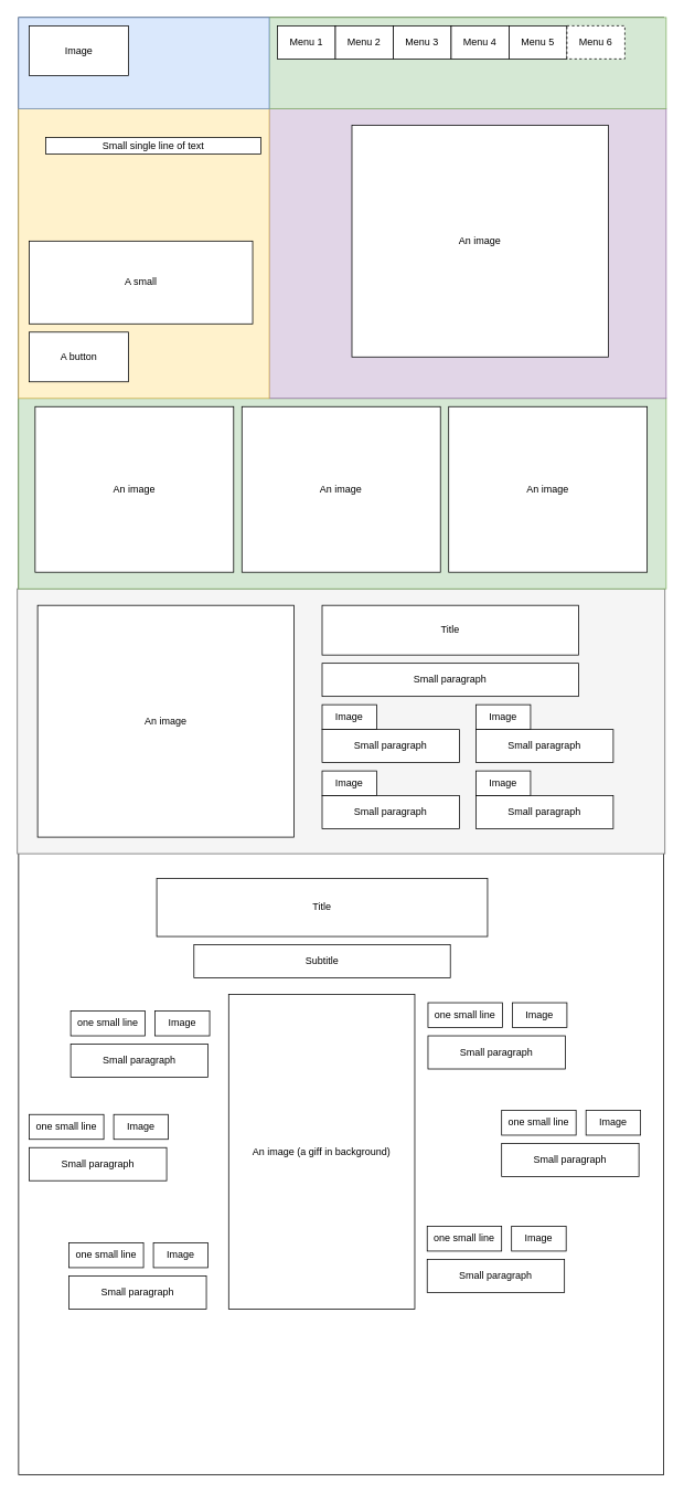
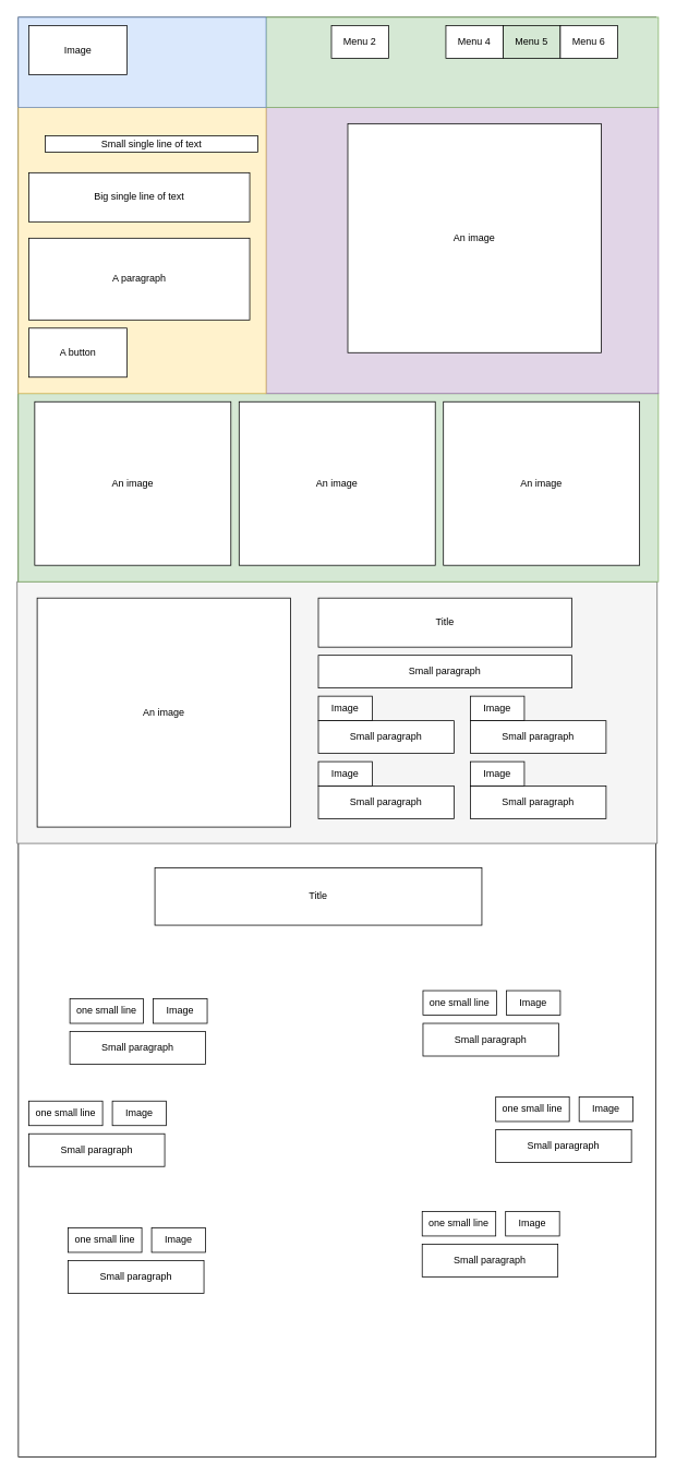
  <mxCell id="0" />
  <mxCell id="1" parent="0" />
  <mxCell id="2" value="" style="rounded=0;whiteSpace=wrap;html=1;" parent="1" vertex="1"><mxGeometry x="22" y="20" width="780" height="1760" as="geometry" /></mxCell>
  <mxCell id="3" value="" style="rounded=0;whiteSpace=wrap;html=1;fillColor=#f5f5f5;strokeColor=#666666;fontColor=#333333;" vertex="1" parent="1"><mxGeometry x="20.5" y="710" width="783" height="320" as="geometry" /></mxCell>
  <mxCell id="4" value="" style="rounded=0;whiteSpace=wrap;html=1;fillColor=#d5e8d4;strokeColor=#82b366;" vertex="1" parent="1"><mxGeometry x="22" y="480" width="783" height="230" as="geometry" /></mxCell>
  <mxCell id="5" value="" style="rounded=0;whiteSpace=wrap;html=1;fillColor=#e1d5e7;strokeColor=#9673a6;" vertex="1" parent="1"><mxGeometry x="325" y="130" width="480" height="350" as="geometry" /></mxCell>
  <mxCell id="6" value="" style="rounded=0;whiteSpace=wrap;html=1;fillColor=#fff2cc;strokeColor=#d6b656;" vertex="1" parent="1"><mxGeometry x="22" y="130" width="303" height="350" as="geometry" /></mxCell>
  <mxCell id="7" value="" style="rounded=0;whiteSpace=wrap;html=1;fillColor=#d5e8d4;strokeColor=#82b366;" vertex="1" parent="1"><mxGeometry x="325" y="20" width="480" height="110" as="geometry" /></mxCell>
  <mxCell id="8" value="" style="rounded=0;whiteSpace=wrap;html=1;fillColor=#dae8fc;strokeColor=#6c8ebf;" vertex="1" parent="1"><mxGeometry x="22" y="20" width="303" height="110" as="geometry" /></mxCell>
  <mxCell id="9" value="Image" style="rounded=0;whiteSpace=wrap;html=1;" parent="1" vertex="1"><mxGeometry x="35" y="30" width="120" height="60" as="geometry" /></mxCell>
- <mxCell id="10" value="Menu 1" style="rounded=0;whiteSpace=wrap;html=1;" parent="1" vertex="1"><mxGeometry x="335" y="30" width="70" height="40" as="geometry" /></mxCell>
  <mxCell id="11" value="Menu 2" style="rounded=0;whiteSpace=wrap;html=1;" parent="1" vertex="1"><mxGeometry x="405" y="30" width="70" height="40" as="geometry" /></mxCell>
- <mxCell id="12" value="Menu 3" style="rounded=0;whiteSpace=wrap;html=1;" parent="1" vertex="1"><mxGeometry x="475" y="30" width="70" height="40" as="geometry" /></mxCell>
  <mxCell id="13" value="Menu 4" style="rounded=0;whiteSpace=wrap;html=1;" parent="1" vertex="1"><mxGeometry x="545" y="30" width="70" height="40" as="geometry" /></mxCell>
- <mxCell id="14" value="Menu 5" style="rounded=0;whiteSpace=wrap;html=1;" parent="1" vertex="1"><mxGeometry x="615" y="30" width="70" height="40" as="geometry" /></mxCell>
- <mxCell id="15" value="Menu 6" style="rounded=0;whiteSpace=wrap;html=1;dashed=1;" parent="1" vertex="1"><mxGeometry x="685" y="30" width="70" height="40" as="geometry" /></mxCell>
+ <mxCell id="14" value="Menu 5" style="rounded=0;whiteSpace=wrap;html=1;fillColor=#d5e8d4;" parent="1" vertex="1"><mxGeometry x="615" y="30" width="70" height="40" as="geometry" /></mxCell>
+ <mxCell id="15" value="Menu 6" style="rounded=0;whiteSpace=wrap;html=1;" parent="1" vertex="1"><mxGeometry x="685" y="30" width="70" height="40" as="geometry" /></mxCell>
  <mxCell id="16" value="&lt;span style=&quot;text-align: start;&quot; class=&quot;JsGRdQ&quot;&gt;Small single line of text&lt;/span&gt;" style="rounded=0;whiteSpace=wrap;html=1;" parent="1" vertex="1"><mxGeometry x="55" y="165" width="260" height="20" as="geometry" /></mxCell>
- <mxCell id="18" value="&lt;span style=&quot;font-style: normal; font-variant-caps: normal; font-weight: 400; letter-spacing: normal; text-align: start; text-indent: 0px; text-transform: none; word-spacing: 0px; -webkit-text-stroke-width: 0px; text-decoration: none; color: rgb(0, 0, 0);&quot; class=&quot;JsGRdQ&quot;&gt;A small&lt;/span&gt;" style="rounded=0;whiteSpace=wrap;html=1;" parent="1" vertex="1"><mxGeometry x="35" y="290" width="270" height="100" as="geometry" /></mxCell>
+ <mxCell id="17" value="&lt;span style=&quot;font-style: normal; font-variant-caps: normal; font-weight: 400; letter-spacing: normal; text-align: start; text-indent: 0px; text-transform: none; word-spacing: 0px; -webkit-text-stroke-width: 0px; text-decoration: none; color: rgb(0, 0, 0);&quot; class=&quot;JsGRdQ&quot;&gt;Big&amp;nbsp;single line of text&lt;/span&gt;" style="rounded=0;whiteSpace=wrap;html=1;" parent="1" vertex="1"><mxGeometry x="35" y="210" width="270" height="60" as="geometry" /></mxCell>
+ <mxCell id="18" value="&lt;span style=&quot;font-style: normal; font-variant-caps: normal; font-weight: 400; letter-spacing: normal; text-align: start; text-indent: 0px; text-transform: none; word-spacing: 0px; -webkit-text-stroke-width: 0px; text-decoration: none; color: rgb(0, 0, 0);&quot; class=&quot;JsGRdQ&quot;&gt;A paragraph&lt;/span&gt;" style="rounded=0;whiteSpace=wrap;html=1;" parent="1" vertex="1"><mxGeometry x="35" y="290" width="270" height="100" as="geometry" /></mxCell>
  <mxCell id="19" value="&lt;div style=&quot;text-align: start;&quot;&gt;An image&lt;/div&gt;" style="rounded=0;whiteSpace=wrap;html=1;" parent="1" vertex="1"><mxGeometry x="45" y="730" width="310" height="280" as="geometry" /></mxCell>
  <mxCell id="20" value="A button" style="rounded=0;whiteSpace=wrap;html=1;" parent="1" vertex="1"><mxGeometry x="35" y="400" width="120" height="60" as="geometry" /></mxCell>
  <mxCell id="21" value="&lt;div style=&quot;text-align: start;&quot;&gt;An image&lt;/div&gt;" style="rounded=0;whiteSpace=wrap;html=1;" parent="1" vertex="1"><mxGeometry x="42" y="490" width="240" height="200" as="geometry" /></mxCell>
  <mxCell id="22" value="&lt;div style=&quot;text-align: start;&quot;&gt;An image&lt;/div&gt;" style="rounded=0;whiteSpace=wrap;html=1;" parent="1" vertex="1"><mxGeometry x="292" y="490" width="240" height="200" as="geometry" /></mxCell>
  <mxCell id="23" value="&lt;div style=&quot;text-align: start;&quot;&gt;An image&lt;/div&gt;" style="rounded=0;whiteSpace=wrap;html=1;" parent="1" vertex="1"><mxGeometry x="542" y="490" width="240" height="200" as="geometry" /></mxCell>
  <mxCell id="24" value="&lt;span style=&quot;font-style: normal; font-variant-caps: normal; font-weight: 400; letter-spacing: normal; text-align: start; text-indent: 0px; text-transform: none; word-spacing: 0px; -webkit-text-stroke-width: 0px; text-decoration: none; color: rgb(0, 0, 0);&quot; class=&quot;JsGRdQ&quot;&gt;Title&lt;/span&gt;" style="rounded=0;whiteSpace=wrap;html=1;" parent="1" vertex="1"><mxGeometry x="389" y="730" width="310" height="60" as="geometry" /></mxCell>
  <mxCell id="25" value="&lt;span style=&quot;font-style: normal; font-variant-caps: normal; font-weight: 400; letter-spacing: normal; text-align: start; text-indent: 0px; text-transform: none; word-spacing: 0px; -webkit-text-stroke-width: 0px; text-decoration: none; color: rgb(0, 0, 0);&quot; class=&quot;JsGRdQ&quot;&gt;Small paragraph&lt;br&gt;&lt;/span&gt;" style="rounded=0;whiteSpace=wrap;html=1;" parent="1" vertex="1"><mxGeometry x="389" y="800" width="310" height="40" as="geometry" /></mxCell>
  <mxCell id="26" value="Image" style="rounded=0;whiteSpace=wrap;html=1;" parent="1" vertex="1"><mxGeometry x="389" y="850" width="66" height="30" as="geometry" /></mxCell>
  <mxCell id="27" value="Image" style="rounded=0;whiteSpace=wrap;html=1;" parent="1" vertex="1"><mxGeometry x="575" y="850" width="66" height="30" as="geometry" /></mxCell>
  <mxCell id="28" value="Small paragraph" style="rounded=0;whiteSpace=wrap;html=1;" parent="1" vertex="1"><mxGeometry x="389" y="880" width="166" height="40" as="geometry" /></mxCell>
  <mxCell id="29" value="Small paragraph" style="rounded=0;whiteSpace=wrap;html=1;" parent="1" vertex="1"><mxGeometry x="575" y="880" width="166" height="40" as="geometry" /></mxCell>
  <mxCell id="30" value="Image" style="rounded=0;whiteSpace=wrap;html=1;" parent="1" vertex="1"><mxGeometry x="575" y="930" width="66" height="30" as="geometry" /></mxCell>
  <mxCell id="31" value="Image" style="rounded=0;whiteSpace=wrap;html=1;" parent="1" vertex="1"><mxGeometry x="389" y="930" width="66" height="30" as="geometry" /></mxCell>
  <mxCell id="32" value="Small paragraph" style="rounded=0;whiteSpace=wrap;html=1;" parent="1" vertex="1"><mxGeometry x="389" y="960" width="166" height="40" as="geometry" /></mxCell>
  <mxCell id="33" value="Small paragraph" style="rounded=0;whiteSpace=wrap;html=1;" parent="1" vertex="1"><mxGeometry x="575" y="960" width="166" height="40" as="geometry" /></mxCell>
  <mxCell id="34" value="&lt;div style=&quot;text-align: start;&quot;&gt;An image&lt;/div&gt;" style="rounded=0;whiteSpace=wrap;html=1;" parent="1" vertex="1"><mxGeometry x="425" y="150" width="310" height="280" as="geometry" /></mxCell>
  <mxCell id="35" value="&lt;span style=&quot;font-style: normal; font-variant-caps: normal; font-weight: 400; letter-spacing: normal; text-align: start; text-indent: 0px; text-transform: none; word-spacing: 0px; -webkit-text-stroke-width: 0px; text-decoration: none; color: rgb(0, 0, 0);&quot; class=&quot;JsGRdQ&quot;&gt;Title&lt;/span&gt;" style="rounded=0;whiteSpace=wrap;html=1;" parent="1" vertex="1"><mxGeometry x="189" y="1060" width="400" height="70" as="geometry" /></mxCell>
- <mxCell id="36" value="&lt;span style=&quot;font-style: normal; font-variant-caps: normal; font-weight: 400; letter-spacing: normal; text-align: start; text-indent: 0px; text-transform: none; word-spacing: 0px; -webkit-text-stroke-width: 0px; text-decoration: none; color: rgb(0, 0, 0);&quot; class=&quot;JsGRdQ&quot;&gt;Subtitle&lt;br&gt;&lt;/span&gt;" style="rounded=0;whiteSpace=wrap;html=1;" parent="1" vertex="1"><mxGeometry x="234" y="1140" width="310" height="40" as="geometry" /></mxCell>
- <mxCell id="37" value="&lt;div style=&quot;text-align: start;&quot;&gt;An image (a giff in background)&lt;/div&gt;" style="rounded=0;whiteSpace=wrap;html=1;" parent="1" vertex="1"><mxGeometry x="276" y="1200" width="225" height="380" as="geometry" /></mxCell>
  <mxCell id="38" value="one small line" style="rounded=0;whiteSpace=wrap;html=1;" parent="1" vertex="1"><mxGeometry x="85" y="1220" width="90" height="30" as="geometry" /></mxCell>
  <mxCell id="39" value="Image" style="rounded=0;whiteSpace=wrap;html=1;" parent="1" vertex="1"><mxGeometry x="187" y="1220" width="66" height="30" as="geometry" /></mxCell>
  <mxCell id="40" value="Small paragraph" style="rounded=0;whiteSpace=wrap;html=1;" parent="1" vertex="1"><mxGeometry x="85" y="1260" width="166" height="40" as="geometry" /></mxCell>
  <mxCell id="41" value="one small line" style="rounded=0;whiteSpace=wrap;html=1;" parent="1" vertex="1"><mxGeometry x="35" y="1345" width="90" height="30" as="geometry" /></mxCell>
  <mxCell id="42" value="Image" style="rounded=0;whiteSpace=wrap;html=1;" parent="1" vertex="1"><mxGeometry x="137" y="1345" width="66" height="30" as="geometry" /></mxCell>
  <mxCell id="43" value="Small paragraph" style="rounded=0;whiteSpace=wrap;html=1;" parent="1" vertex="1"><mxGeometry x="35" y="1385" width="166" height="40" as="geometry" /></mxCell>
  <mxCell id="44" value="one small line" style="rounded=0;whiteSpace=wrap;html=1;" parent="1" vertex="1"><mxGeometry x="83" y="1500" width="90" height="30" as="geometry" /></mxCell>
  <mxCell id="45" value="Image" style="rounded=0;whiteSpace=wrap;html=1;" parent="1" vertex="1"><mxGeometry x="185" y="1500" width="66" height="30" as="geometry" /></mxCell>
  <mxCell id="46" value="Small paragraph" style="rounded=0;whiteSpace=wrap;html=1;" parent="1" vertex="1"><mxGeometry x="83" y="1540" width="166" height="40" as="geometry" /></mxCell>
  <mxCell id="47" value="one small line" style="rounded=0;whiteSpace=wrap;html=1;" parent="1" vertex="1"><mxGeometry x="517" y="1210" width="90" height="30" as="geometry" /></mxCell>
  <mxCell id="48" value="Image" style="rounded=0;whiteSpace=wrap;html=1;" parent="1" vertex="1"><mxGeometry x="619" y="1210" width="66" height="30" as="geometry" /></mxCell>
  <mxCell id="49" value="Small paragraph" style="rounded=0;whiteSpace=wrap;html=1;" parent="1" vertex="1"><mxGeometry x="517" y="1250" width="166" height="40" as="geometry" /></mxCell>
  <mxCell id="50" value="one small line" style="rounded=0;whiteSpace=wrap;html=1;" parent="1" vertex="1"><mxGeometry x="606" y="1340" width="90" height="30" as="geometry" /></mxCell>
  <mxCell id="51" value="Image" style="rounded=0;whiteSpace=wrap;html=1;" parent="1" vertex="1"><mxGeometry x="708" y="1340" width="66" height="30" as="geometry" /></mxCell>
  <mxCell id="52" value="Small paragraph" style="rounded=0;whiteSpace=wrap;html=1;" parent="1" vertex="1"><mxGeometry x="606" y="1380" width="166" height="40" as="geometry" /></mxCell>
  <mxCell id="53" value="one small line" style="rounded=0;whiteSpace=wrap;html=1;" parent="1" vertex="1"><mxGeometry x="516" y="1480" width="90" height="30" as="geometry" /></mxCell>
  <mxCell id="54" value="Image" style="rounded=0;whiteSpace=wrap;html=1;" parent="1" vertex="1"><mxGeometry x="618" y="1480" width="66" height="30" as="geometry" /></mxCell>
  <mxCell id="55" value="Small paragraph" style="rounded=0;whiteSpace=wrap;html=1;" parent="1" vertex="1"><mxGeometry x="516" y="1520" width="166" height="40" as="geometry" /></mxCell>
